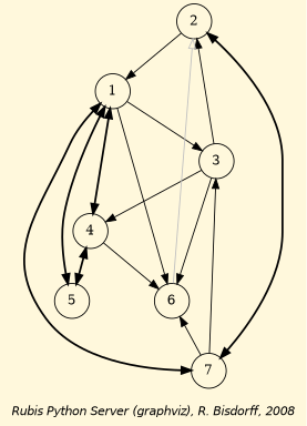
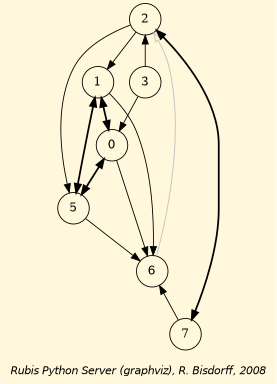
  digraph {
    bgcolor=cornsilk
    fontname="Helvetica-Oblique"
    fontsize=12
    label="\nRubis Python Server (graphviz), R. Bisdorff, 2008"
    node [shape=circle]
    edge [color=black dir=forward]
    n1 [label=1]
    n2 [label=3]
-   n3 [label=4]
+   n3 [label=0]
    n4 [label=5]
    n5 [label=6]
    n6 [label=7]
    n7 [label=2]
-   n1 -> n2
    n1 -> n3 [arrowhead=normal arrowtail=normal dir=both style="setlinewidth(2)"]
    n1 -> n4 [arrowhead=normal arrowtail=normal dir=both style="setlinewidth(2)"]
    n1 -> n5
-   n1 -> n6 [arrowhead=normal arrowtail=normal dir=both style="setlinewidth(2)"]
    n2 -> n3
-   n2 -> n5
-   n2 -> n6 [dir=back]
+   n4 -> n5
    n3 -> n4 [arrowhead=normal arrowtail=normal dir=both style="setlinewidth(2)"]
    n3 -> n5
    n5 -> n6 [dir=back]
    n7 -> n1
    n7 -> n2 [dir=back]
+   n7 -> n4
    n7 -> n5 [arrowtail=empty color=grey dir=back]
    n7 -> n6 [arrowhead=normal arrowtail=normal dir=both style="setlinewidth(2)"]
  }
